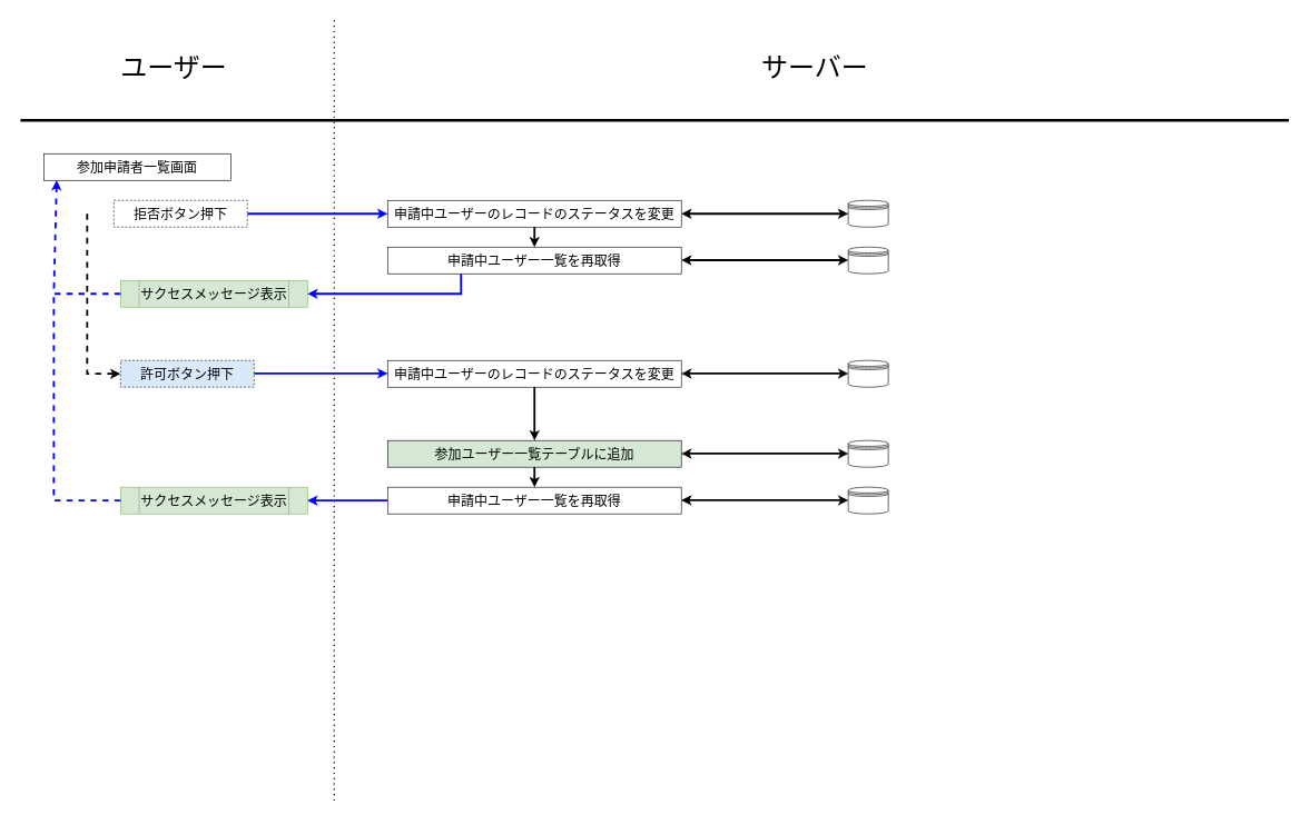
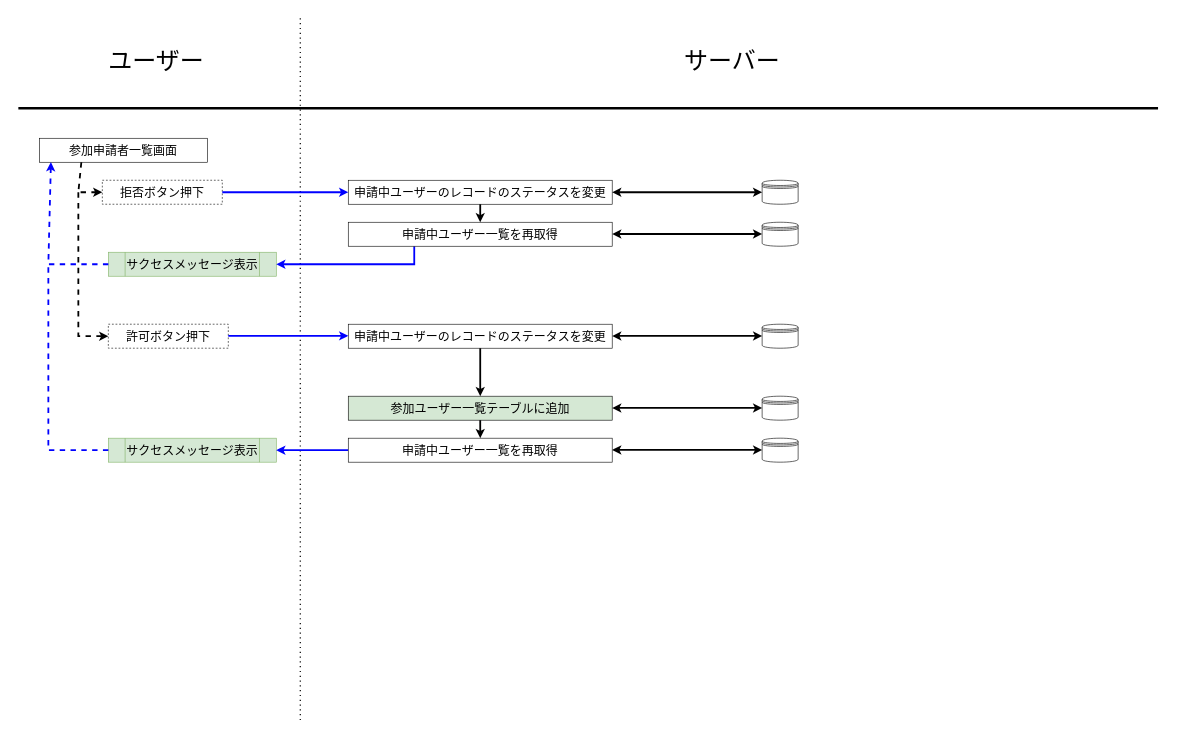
  <mxCell id="0" />
  <mxCell id="1" parent="0" />
  <mxCell id="2" value="" style="endArrow=none;html=1;rounded=0;strokeWidth=4;" parent="1" edge="1"><mxGeometry width="50" height="50" relative="1" as="geometry"><mxPoint x="30" y="180" as="sourcePoint" /><mxPoint x="1930" y="180" as="targetPoint" /></mxGeometry></mxCell>
  <mxCell id="3" value="" style="endArrow=none;dashed=1;html=1;dashPattern=1 3;strokeWidth=2;rounded=0;" parent="1" edge="1"><mxGeometry width="50" height="50" relative="1" as="geometry"><mxPoint x="500" y="1200" as="sourcePoint" /><mxPoint x="500" y="30" as="targetPoint" /></mxGeometry></mxCell>
  <mxCell id="4" value="ユーザー" style="text;html=1;strokeColor=none;fillColor=none;align=center;verticalAlign=middle;whiteSpace=wrap;rounded=0;fontSize=40;" parent="1" vertex="1"><mxGeometry width="480" height="160" as="geometry" x="20" y="20" /></mxCell>
  <mxCell id="5" value="サーバー" style="text;html=1;strokeColor=none;fillColor=none;align=center;verticalAlign=middle;whiteSpace=wrap;rounded=0;fontSize=40;" parent="1" vertex="1"><mxGeometry x="500" width="1440" height="160" as="geometry" y="20" /></mxCell>
  <mxCell id="6" value="参加申請者一覧画面" style="rounded=0;whiteSpace=wrap;html=1;fontSize=20;" vertex="1" parent="1"><mxGeometry x="65" y="230" width="280" height="40" as="geometry" /></mxCell>
  <mxCell id="7" value="拒否ボタン押下" style="rounded=0;whiteSpace=wrap;html=1;fontSize=20;dashed=1;" vertex="1" parent="1"><mxGeometry x="170" y="300" width="200" height="40" as="geometry" /></mxCell>
+ <mxCell id="8" value="" style="endArrow=classic;html=1;rounded=0;fontSize=20;strokeWidth=3;exitX=0.25;exitY=1;exitDx=0;exitDy=0;entryX=0;entryY=0.5;entryDx=0;entryDy=0;dashed=1;" edge="1" parent="1" source="6" target="7"><mxGeometry width="50" height="50" relative="1" as="geometry"><mxPoint x="380" y="430" as="sourcePoint" /><mxPoint x="430" y="380" as="targetPoint" /><Array as="points"><mxPoint x="130" y="320" /></Array></mxGeometry></mxCell>
  <mxCell id="9" value="" style="endArrow=classic;html=1;rounded=0;fontSize=20;strokeWidth=3;exitX=1;exitY=0.5;exitDx=0;exitDy=0;strokeColor=#0000FF;" edge="1" parent="1" source="7"><mxGeometry width="50" height="50" relative="1" as="geometry"><mxPoint x="460" y="230" as="sourcePoint" /><mxPoint x="580" y="320" as="targetPoint" /></mxGeometry></mxCell>
  <mxCell id="10" value="申請中ユーザーのレコードのステータスを変更" style="rounded=0;whiteSpace=wrap;html=1;fontSize=20;" vertex="1" parent="1"><mxGeometry x="580" y="300" width="440" height="40" as="geometry" /></mxCell>
  <mxCell id="11" value="サクセスメッセージ表示" style="shape=process;whiteSpace=wrap;html=1;backgroundOutline=1;fontSize=20;fillColor=#d5e8d4;strokeColor=#82b366;" vertex="1" parent="1"><mxGeometry x="180" y="420" width="280" height="40" as="geometry" /></mxCell>
- <mxCell id="12" value="許可ボタン押下" style="rounded=0;whiteSpace=wrap;html=1;fontSize=20;dashed=1;fillColor=#dae8fc;" vertex="1" parent="1"><mxGeometry x="180" y="540" width="200" height="40" as="geometry" /></mxCell>
+ <mxCell id="12" value="許可ボタン押下" style="rounded=0;whiteSpace=wrap;html=1;fontSize=20;dashed=1;" vertex="1" parent="1"><mxGeometry x="180" y="540" width="200" height="40" as="geometry" /></mxCell>
  <mxCell id="13" value="" style="endArrow=classic;html=1;rounded=0;fontSize=20;strokeColor=#000000;strokeWidth=3;entryX=0;entryY=0.5;entryDx=0;entryDy=0;dashed=1;" edge="1" parent="1" target="12"><mxGeometry width="50" height="50" relative="1" as="geometry"><mxPoint x="130" y="320" as="sourcePoint" /><mxPoint x="550" y="390" as="targetPoint" /><Array as="points"><mxPoint x="130" y="560" /></Array></mxGeometry></mxCell>
  <mxCell id="14" value="申請中ユーザーのレコードのステータスを変更" style="rounded=0;whiteSpace=wrap;html=1;fontSize=20;" vertex="1" parent="1"><mxGeometry x="580" y="540" width="440" height="40" as="geometry" /></mxCell>
  <mxCell id="15" value="参加ユーザー一覧テーブルに追加" style="rounded=0;whiteSpace=wrap;html=1;fontSize=20;fillColor=#d5e8d4;" vertex="1" parent="1"><mxGeometry x="580" y="660" width="440" height="40" as="geometry" /></mxCell>
  <mxCell id="16" value="" style="endArrow=classic;html=1;rounded=0;fontSize=20;strokeWidth=3;exitX=1;exitY=0.5;exitDx=0;exitDy=0;strokeColor=#0000FF;" edge="1" parent="1"><mxGeometry width="50" height="50" relative="1" as="geometry"><mxPoint x="380" y="559.44" as="sourcePoint" /><mxPoint x="580" y="559.44" as="targetPoint" /></mxGeometry></mxCell>
  <mxCell id="17" value="" style="endArrow=classic;html=1;rounded=0;fontSize=20;strokeColor=#000000;strokeWidth=3;entryX=0.5;entryY=0;entryDx=0;entryDy=0;exitX=0.5;exitY=1;exitDx=0;exitDy=0;" edge="1" parent="1" source="14" target="15"><mxGeometry width="50" height="50" relative="1" as="geometry"><mxPoint x="460" y="500" as="sourcePoint" /><mxPoint x="510" y="530" as="targetPoint" /></mxGeometry></mxCell>
  <mxCell id="18" value="" style="endArrow=classic;html=1;rounded=0;fontSize=20;strokeColor=#0000FF;strokeWidth=3;entryX=1;entryY=0.5;entryDx=0;entryDy=0;" edge="1" parent="1" target="11"><mxGeometry width="50" height="50" relative="1" as="geometry"><mxPoint x="690" y="410" as="sourcePoint" /><mxPoint x="560" y="530" as="targetPoint" /><Array as="points"><mxPoint x="690" y="440" /></Array></mxGeometry></mxCell>
  <mxCell id="19" value="" style="endArrow=classic;html=1;rounded=0;fontSize=20;strokeColor=#0000FF;strokeWidth=3;entryX=0.069;entryY=0.994;entryDx=0;entryDy=0;entryPerimeter=0;exitX=0;exitY=0.5;exitDx=0;exitDy=0;dashed=1;" edge="1" parent="1" source="11" target="6"><mxGeometry width="50" height="50" relative="1" as="geometry"><mxPoint x="510" y="580" as="sourcePoint" /><mxPoint x="560" y="530" as="targetPoint" /><Array as="points"><mxPoint x="80" y="440" /></Array></mxGeometry></mxCell>
  <mxCell id="20" value="サクセスメッセージ表示" style="shape=process;whiteSpace=wrap;html=1;backgroundOutline=1;fontSize=20;fillColor=#d5e8d4;strokeColor=#82b366;" vertex="1" parent="1"><mxGeometry x="180" y="730" width="280" height="40" as="geometry" /></mxCell>
  <mxCell id="21" value="" style="endArrow=none;html=1;rounded=0;fontSize=20;strokeColor=#0000FF;strokeWidth=3;exitX=0;exitY=0.5;exitDx=0;exitDy=0;dashed=1;" edge="1" parent="1" source="20"><mxGeometry width="50" height="50" relative="1" as="geometry"><mxPoint x="490" y="550" as="sourcePoint" /><mxPoint x="80" y="440" as="targetPoint" /><Array as="points"><mxPoint x="80" y="750" /></Array></mxGeometry></mxCell>
  <mxCell id="22" value="" style="endArrow=classic;html=1;rounded=0;fontSize=20;strokeColor=#0000FF;strokeWidth=3;exitX=0;exitY=0.5;exitDx=0;exitDy=0;entryX=1;entryY=0.5;entryDx=0;entryDy=0;" edge="1" parent="1" source="23" target="20"><mxGeometry width="50" height="50" relative="1" as="geometry"><mxPoint x="610" y="580" as="sourcePoint" /><mxPoint x="660" y="530" as="targetPoint" /></mxGeometry></mxCell>
  <mxCell id="23" value="申請中ユーザー一覧を再取得" style="rounded=0;whiteSpace=wrap;html=1;fontSize=20;" vertex="1" parent="1"><mxGeometry x="580" y="730" width="440" height="40" as="geometry" /></mxCell>
  <mxCell id="24" value="申請中ユーザー一覧を再取得" style="rounded=0;whiteSpace=wrap;html=1;fontSize=20;" vertex="1" parent="1"><mxGeometry x="580" y="370" width="440" height="40" as="geometry" /></mxCell>
  <mxCell id="25" value="" style="endArrow=classic;html=1;rounded=0;fontSize=20;strokeColor=#000000;strokeWidth=3;exitX=0.5;exitY=1;exitDx=0;exitDy=0;entryX=0.5;entryY=0;entryDx=0;entryDy=0;" edge="1" parent="1" source="10" target="24"><mxGeometry width="50" height="50" relative="1" as="geometry"><mxPoint x="820" y="550" as="sourcePoint" /><mxPoint x="870" y="500" as="targetPoint" /></mxGeometry></mxCell>
  <mxCell id="26" value="" style="endArrow=classic;html=1;rounded=0;fontSize=20;strokeColor=#000000;strokeWidth=3;exitX=0.5;exitY=1;exitDx=0;exitDy=0;entryX=0.5;entryY=0;entryDx=0;entryDy=0;" edge="1" parent="1" source="15" target="23"><mxGeometry width="50" height="50" relative="1" as="geometry"><mxPoint x="820" y="550" as="sourcePoint" /><mxPoint x="870" y="500" as="targetPoint" /></mxGeometry></mxCell>
  <mxCell id="27" value="" style="shape=datastore;whiteSpace=wrap;html=1;fontSize=20;" vertex="1" parent="1"><mxGeometry x="1270" y="300" width="60" height="40" as="geometry" /></mxCell>
  <mxCell id="28" value="" style="shape=datastore;whiteSpace=wrap;html=1;fontSize=20;" vertex="1" parent="1"><mxGeometry x="1270" y="370" width="60" height="40" as="geometry" /></mxCell>
  <mxCell id="29" value="" style="shape=datastore;whiteSpace=wrap;html=1;fontSize=20;" vertex="1" parent="1"><mxGeometry x="1270" y="540" width="60" height="40" as="geometry" /></mxCell>
  <mxCell id="30" value="" style="shape=datastore;whiteSpace=wrap;html=1;fontSize=20;" vertex="1" parent="1"><mxGeometry x="1270" y="660" width="60" height="40" as="geometry" /></mxCell>
  <mxCell id="31" value="" style="shape=datastore;whiteSpace=wrap;html=1;fontSize=20;" vertex="1" parent="1"><mxGeometry x="1270" y="730" width="60" height="40" as="geometry" /></mxCell>
  <mxCell id="32" value="" style="endArrow=classic;startArrow=classic;html=1;rounded=0;fontSize=20;strokeColor=#000000;strokeWidth=3;entryX=0;entryY=0.5;entryDx=0;entryDy=0;exitX=1;exitY=0.5;exitDx=0;exitDy=0;" edge="1" parent="1" source="10" target="27"><mxGeometry width="50" height="50" relative="1" as="geometry"><mxPoint x="960" y="410" as="sourcePoint" /><mxPoint x="1010" y="360" as="targetPoint" /></mxGeometry></mxCell>
  <mxCell id="33" value="" style="endArrow=classic;startArrow=classic;html=1;rounded=0;fontSize=20;strokeColor=#000000;strokeWidth=3;entryX=0;entryY=0.5;entryDx=0;entryDy=0;exitX=1;exitY=0.5;exitDx=0;exitDy=0;" edge="1" parent="1"><mxGeometry width="50" height="50" relative="1" as="geometry"><mxPoint x="1020" y="389.58" as="sourcePoint" /><mxPoint x="1270" y="389.58" as="targetPoint" /></mxGeometry></mxCell>
  <mxCell id="34" value="" style="endArrow=classic;startArrow=classic;html=1;rounded=0;fontSize=20;strokeColor=#000000;strokeWidth=3;entryX=0;entryY=0.5;entryDx=0;entryDy=0;exitX=1;exitY=0.5;exitDx=0;exitDy=0;" edge="1" parent="1"><mxGeometry width="50" height="50" relative="1" as="geometry"><mxPoint x="1020" y="559.58" as="sourcePoint" /><mxPoint x="1270" y="559.58" as="targetPoint" /></mxGeometry></mxCell>
  <mxCell id="35" value="" style="endArrow=classic;startArrow=classic;html=1;rounded=0;fontSize=20;strokeColor=#000000;strokeWidth=3;entryX=0;entryY=0.5;entryDx=0;entryDy=0;exitX=1;exitY=0.5;exitDx=0;exitDy=0;" edge="1" parent="1"><mxGeometry width="50" height="50" relative="1" as="geometry"><mxPoint x="1020" y="679.58" as="sourcePoint" /><mxPoint x="1270" y="679.58" as="targetPoint" /></mxGeometry></mxCell>
  <mxCell id="36" value="" style="endArrow=classic;startArrow=classic;html=1;rounded=0;fontSize=20;strokeColor=#000000;strokeWidth=3;entryX=0;entryY=0.5;entryDx=0;entryDy=0;exitX=1;exitY=0.5;exitDx=0;exitDy=0;" edge="1" parent="1"><mxGeometry width="50" height="50" relative="1" as="geometry"><mxPoint x="1020" y="749.58" as="sourcePoint" /><mxPoint x="1270" y="749.58" as="targetPoint" /></mxGeometry></mxCell>
